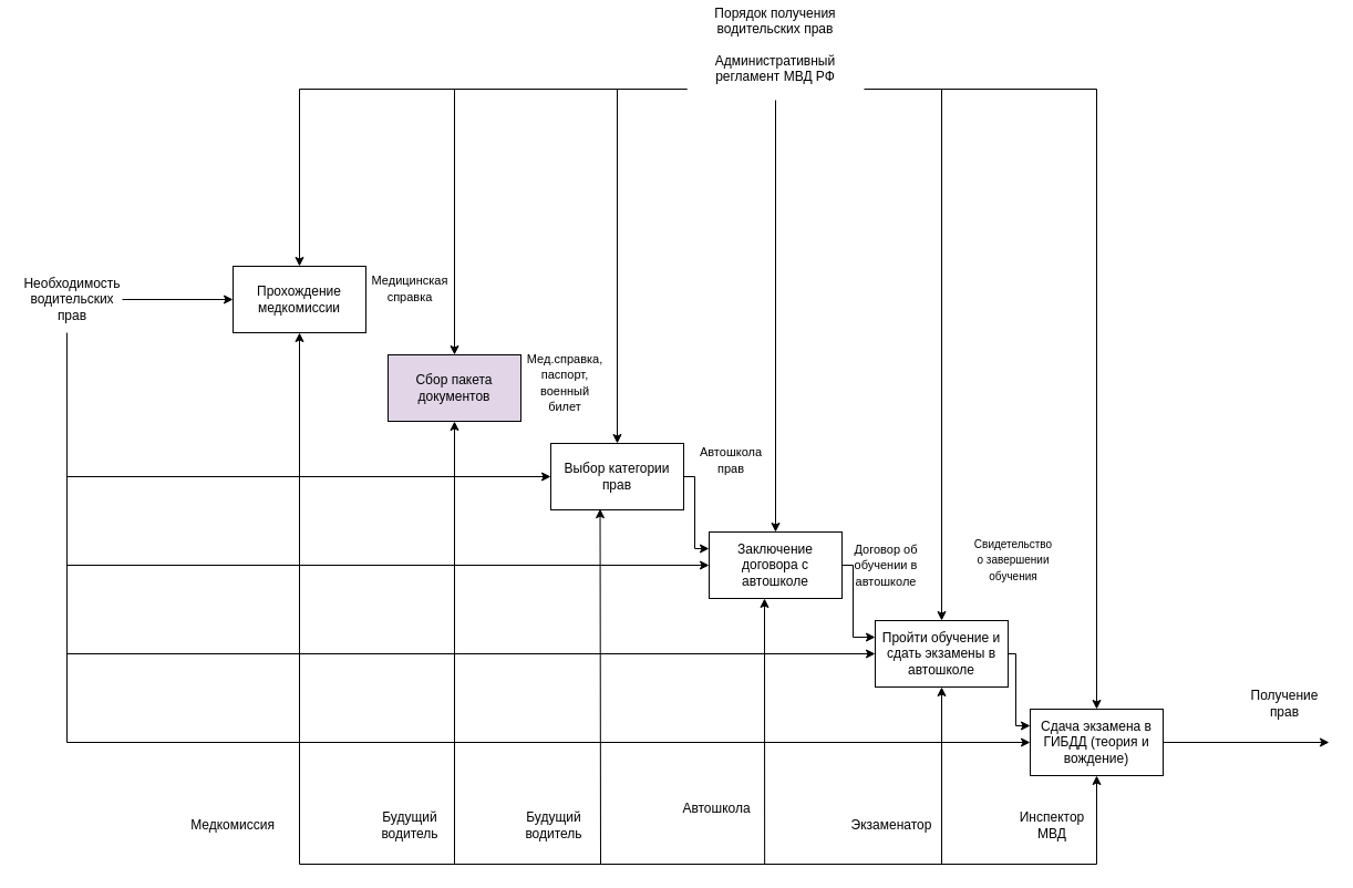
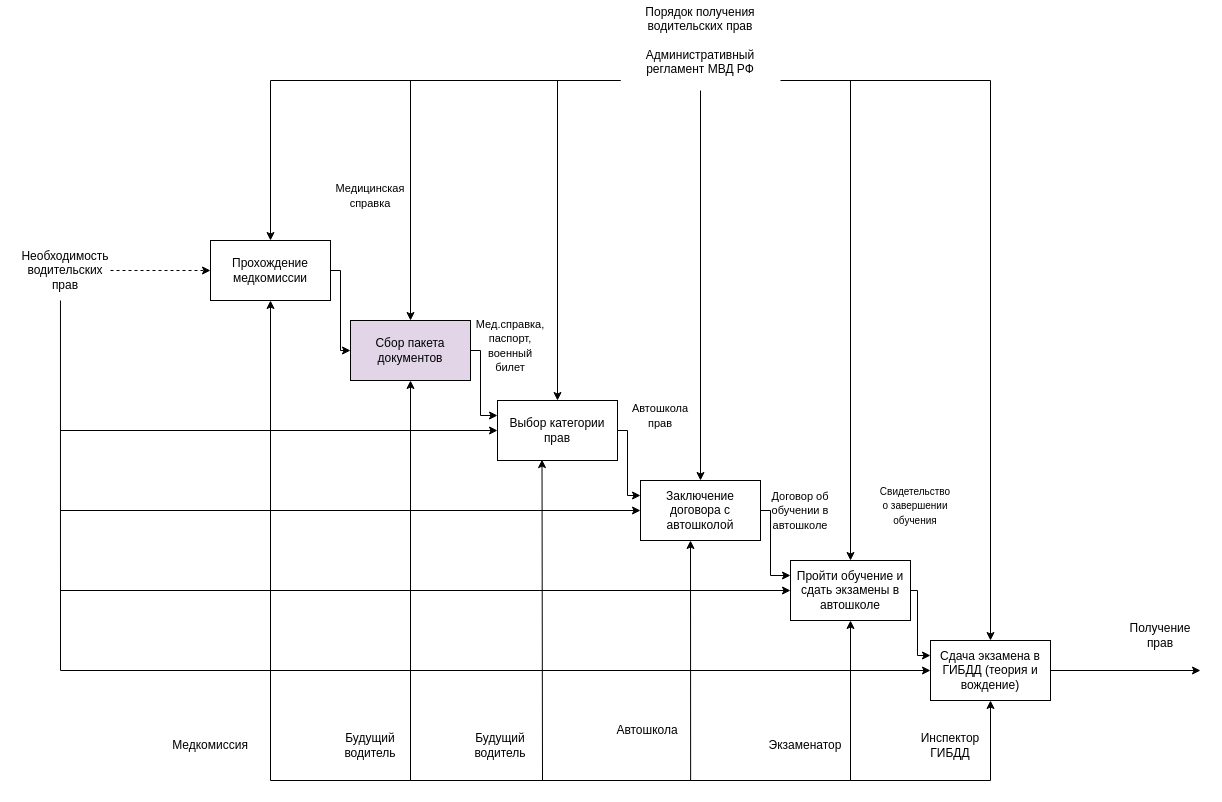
  <mxCell id="0" />
  <mxCell id="1" parent="0" />
  <mxCell id="2" value="Необходимость водительских прав" style="text;html=1;strokeColor=none;fillColor=none;align=center;verticalAlign=middle;whiteSpace=wrap;rounded=0;" parent="1" vertex="1"><mxGeometry x="20" y="245" width="90" height="50" as="geometry" /></mxCell>
+ <mxCell id="3" value="" style="endArrow=classic;html=1;rounded=0;" parent="1" source="36" target="6" edge="1"><mxGeometry width="50" height="50" relative="1" as="geometry"><mxPoint x="290" y="340" as="sourcePoint" /><mxPoint x="340" y="350" as="targetPoint" /><Array as="points"><mxPoint x="340" y="270" /><mxPoint x="340" y="350" /></Array></mxGeometry></mxCell>
  <mxCell id="4" value="Выбор категории прав" style="rounded=0;whiteSpace=wrap;html=1;" parent="1" vertex="1"><mxGeometry x="497" y="400" width="120" height="60" as="geometry" /></mxCell>
- <mxCell id="5" value="Заключение договора с автошколе" style="rounded=0;whiteSpace=wrap;html=1;" parent="1" vertex="1"><mxGeometry x="640" y="480" width="120" height="60" as="geometry" /></mxCell>
+ <mxCell id="5" value="Заключение договора с автошколой" style="rounded=0;whiteSpace=wrap;html=1;" parent="1" vertex="1"><mxGeometry x="640" y="480" width="120" height="60" as="geometry" /></mxCell>
  <mxCell id="6" value="Сбор пакета документов" style="rounded=0;whiteSpace=wrap;html=1;fillColor=#e1d5e7;" parent="1" vertex="1"><mxGeometry x="350" y="320" width="120" height="60" as="geometry" /></mxCell>
  <mxCell id="7" value="Пройти обучение и сдать экзамены в автошколе" style="rounded=0;whiteSpace=wrap;html=1;" parent="1" vertex="1"><mxGeometry x="790" y="560" width="120" height="60" as="geometry" /></mxCell>
  <mxCell id="8" value="Сдача экзамена в ГИБДД (теория и вождение)&lt;span style=&quot;color: rgba(0, 0, 0, 0); font-family: monospace; font-size: 0px; text-align: start;&quot;&gt;%3CmxGraphModel%3E%3Croot%3E%3CmxCell%20id%3D%220%22%2F%3E%3CmxCell%20id%3D%221%22%20parent%3D%220%22%2F%3E%3CmxCell%20id%3D%222%22%20value%3D%22%22%20style%3D%22rounded%3D0%3BwhiteSpace%3Dwrap%3Bhtml%3D1%3B%22%20vertex%3D%221%22%20parent%3D%221%22%3E%3CmxGeometry%20x%3D%22-550%22%20y%3D%22295%22%20width%3D%22120%22%20height%3D%2260%22%20as%3D%22geometry%22%2F%3E%3C%2FmxCell%3E%3C%2Froot%3E%3C%2FmxGraphModel%3E&lt;/span&gt;" style="rounded=0;whiteSpace=wrap;html=1;" parent="1" vertex="1"><mxGeometry x="930" y="640" width="120" height="60" as="geometry" /></mxCell>
  <mxCell id="9" value="" style="endArrow=classic;html=1;rounded=0;" parent="1" source="8" edge="1"><mxGeometry width="50" height="50" relative="1" as="geometry"><mxPoint x="1050" y="669.58" as="sourcePoint" /><mxPoint x="1200" y="670" as="targetPoint" /></mxGeometry></mxCell>
  <mxCell id="10" value="Получение прав" style="text;html=1;strokeColor=none;fillColor=none;align=center;verticalAlign=middle;whiteSpace=wrap;rounded=0;" parent="1" vertex="1"><mxGeometry x="1130" y="620" width="60" height="30" as="geometry" /></mxCell>
  <mxCell id="11" value="" style="endArrow=none;html=1;rounded=0;startArrow=classic;startFill=1;entryX=0.444;entryY=1.1;entryDx=0;entryDy=0;entryPerimeter=0;" parent="1" source="8" target="2" edge="1"><mxGeometry width="50" height="50" relative="1" as="geometry"><mxPoint x="195" y="680" as="sourcePoint" /><mxPoint x="60" y="300" as="targetPoint" /><Array as="points"><mxPoint x="60" y="670" /></Array></mxGeometry></mxCell>
  <mxCell id="12" value="" style="endArrow=none;html=1;rounded=0;startArrow=classic;startFill=1;" parent="1" source="7" edge="1"><mxGeometry width="50" height="50" relative="1" as="geometry"><mxPoint x="490" y="610" as="sourcePoint" /><mxPoint x="60" y="590" as="targetPoint" /></mxGeometry></mxCell>
  <mxCell id="13" value="" style="endArrow=none;html=1;rounded=0;startArrow=classic;startFill=1;" parent="1" source="5" edge="1"><mxGeometry width="50" height="50" relative="1" as="geometry"><mxPoint x="600" y="510" as="sourcePoint" /><mxPoint x="60" y="510" as="targetPoint" /></mxGeometry></mxCell>
  <mxCell id="14" value="" style="endArrow=none;html=1;rounded=0;endFill=0;startArrow=classic;startFill=1;" parent="1" source="4" edge="1"><mxGeometry width="50" height="50" relative="1" as="geometry"><mxPoint x="460" y="430" as="sourcePoint" /><mxPoint x="60" y="430" as="targetPoint" /></mxGeometry></mxCell>
+ <mxCell id="15" value="" style="endArrow=classic;html=1;rounded=0;exitX=1;exitY=0.5;exitDx=0;exitDy=0;entryX=0;entryY=0.25;entryDx=0;entryDy=0;" parent="1" source="6" target="4" edge="1"><mxGeometry width="50" height="50" relative="1" as="geometry"><mxPoint x="630" y="560" as="sourcePoint" /><mxPoint x="550" y="430" as="targetPoint" /><Array as="points"><mxPoint x="480" y="350" /><mxPoint x="480" y="415" /></Array></mxGeometry></mxCell>
  <mxCell id="16" value="" style="endArrow=classic;html=1;rounded=0;exitX=1;exitY=0.5;exitDx=0;exitDy=0;" parent="1" edge="1"><mxGeometry width="50" height="50" relative="1" as="geometry"><mxPoint x="760" y="510" as="sourcePoint" /><mxPoint x="790" y="575" as="targetPoint" /><Array as="points"><mxPoint x="770" y="510" /><mxPoint x="770" y="575" /></Array></mxGeometry></mxCell>
  <mxCell id="17" value="" style="endArrow=classic;html=1;rounded=0;exitX=1;exitY=0.5;exitDx=0;exitDy=0;entryX=0;entryY=0.25;entryDx=0;entryDy=0;" parent="1" target="5" edge="1"><mxGeometry width="50" height="50" relative="1" as="geometry"><mxPoint x="617" y="430" as="sourcePoint" /><mxPoint x="644" y="495" as="targetPoint" /><Array as="points"><mxPoint x="627" y="430" /><mxPoint x="627" y="495" /></Array></mxGeometry></mxCell>
  <mxCell id="18" value="" style="endArrow=classic;html=1;rounded=0;entryX=0;entryY=0.25;entryDx=0;entryDy=0;" parent="1" source="7" edge="1"><mxGeometry width="50" height="50" relative="1" as="geometry"><mxPoint x="907" y="590" as="sourcePoint" /><mxPoint x="930" y="655" as="targetPoint" /><Array as="points"><mxPoint x="917" y="590" /><mxPoint x="917" y="655" /></Array></mxGeometry></mxCell>
  <mxCell id="19" value="" style="endArrow=classic;html=1;rounded=0;" parent="1" target="8" edge="1"><mxGeometry width="50" height="50" relative="1" as="geometry"><mxPoint x="990" y="780" as="sourcePoint" /><mxPoint x="800" y="750" as="targetPoint" /></mxGeometry></mxCell>
  <mxCell id="20" value="" style="endArrow=classic;html=1;rounded=0;" parent="1" edge="1"><mxGeometry width="50" height="50" relative="1" as="geometry"><mxPoint x="690.144" y="780" as="sourcePoint" /><mxPoint x="690" y="540" as="targetPoint" /></mxGeometry></mxCell>
  <mxCell id="21" value="" style="endArrow=classic;html=1;rounded=0;entryX=0.371;entryY=0.985;entryDx=0;entryDy=0;entryPerimeter=0;" parent="1" target="4" edge="1"><mxGeometry width="50" height="50" relative="1" as="geometry"><mxPoint x="542" y="780" as="sourcePoint" /><mxPoint x="730" y="550" as="targetPoint" /></mxGeometry></mxCell>
  <mxCell id="22" value="Медкомиссия" style="text;html=1;strokeColor=none;fillColor=none;align=center;verticalAlign=middle;whiteSpace=wrap;rounded=0;" parent="1" vertex="1"><mxGeometry x="180" y="730" width="60" height="30" as="geometry" /></mxCell>
  <mxCell id="23" value="" style="endArrow=classic;html=1;rounded=0;" parent="1" target="6" edge="1"><mxGeometry width="50" height="50" relative="1" as="geometry"><mxPoint x="410" y="780" as="sourcePoint" /><mxPoint x="730" y="550" as="targetPoint" /></mxGeometry></mxCell>
  <mxCell id="24" value="Порядок получения водительских прав&lt;br&gt;&lt;br&gt;Административный регламент МВД РФ" style="text;html=1;strokeColor=none;fillColor=none;align=center;verticalAlign=middle;whiteSpace=wrap;rounded=0;" parent="1" vertex="1"><mxGeometry x="625" y="20" width="150" height="40" as="geometry" /></mxCell>
  <mxCell id="25" value="" style="endArrow=classic;html=1;rounded=0;" parent="1" target="6" edge="1"><mxGeometry width="50" height="50" relative="1" as="geometry"><mxPoint x="620" y="80" as="sourcePoint" /><mxPoint x="610" y="170" as="targetPoint" /><Array as="points"><mxPoint x="410" y="80" /></Array></mxGeometry></mxCell>
  <mxCell id="26" value="" style="endArrow=classic;html=1;rounded=0;" parent="1" target="4" edge="1"><mxGeometry width="50" height="50" relative="1" as="geometry"><mxPoint x="557" y="80" as="sourcePoint" /><mxPoint x="730" y="270" as="targetPoint" /></mxGeometry></mxCell>
  <mxCell id="27" value="" style="endArrow=classic;html=1;rounded=0;" parent="1" target="5" edge="1"><mxGeometry width="50" height="50" relative="1" as="geometry"><mxPoint x="700" y="90" as="sourcePoint" /><mxPoint x="640" y="310" as="targetPoint" /></mxGeometry></mxCell>
  <mxCell id="28" value="" style="endArrow=classic;html=1;rounded=0;" parent="1" target="8" edge="1"><mxGeometry width="50" height="50" relative="1" as="geometry"><mxPoint x="780" y="80" as="sourcePoint" /><mxPoint x="600" y="280" as="targetPoint" /><Array as="points"><mxPoint x="990" y="80" /></Array></mxGeometry></mxCell>
  <mxCell id="29" value="" style="endArrow=classic;html=1;rounded=0;" parent="1" target="7" edge="1"><mxGeometry width="50" height="50" relative="1" as="geometry"><mxPoint x="850" y="80" as="sourcePoint" /><mxPoint x="860" y="430" as="targetPoint" /></mxGeometry></mxCell>
  <mxCell id="30" value="" style="endArrow=classic;html=1;rounded=0;" parent="1" target="7" edge="1"><mxGeometry width="50" height="50" relative="1" as="geometry"><mxPoint x="850" y="780" as="sourcePoint" /><mxPoint x="780" y="560" as="targetPoint" /></mxGeometry></mxCell>
  <mxCell id="31" value="" style="endArrow=none;html=1;rounded=0;" parent="1" edge="1"><mxGeometry width="50" height="50" relative="1" as="geometry"><mxPoint x="410" y="780" as="sourcePoint" /><mxPoint x="990" y="780" as="targetPoint" /></mxGeometry></mxCell>
  <mxCell id="32" value="Экзаменатор" style="text;html=1;strokeColor=none;fillColor=none;align=center;verticalAlign=middle;whiteSpace=wrap;rounded=0;" parent="1" vertex="1"><mxGeometry x="775" y="730" width="60" height="30" as="geometry" /></mxCell>
- <mxCell id="33" value="Инспектор МВД" style="text;html=1;strokeColor=none;fillColor=none;align=center;verticalAlign=middle;whiteSpace=wrap;rounded=0;" parent="1" vertex="1"><mxGeometry x="920" y="730" width="60" height="30" as="geometry" /></mxCell>
+ <mxCell id="33" value="Инспектор ГИБДД" style="text;html=1;strokeColor=none;fillColor=none;align=center;verticalAlign=middle;whiteSpace=wrap;rounded=0;" parent="1" vertex="1"><mxGeometry x="920" y="730" width="60" height="30" as="geometry" /></mxCell>
  <mxCell id="34" value="Автошкола" style="text;html=1;strokeColor=none;fillColor=none;align=center;verticalAlign=middle;whiteSpace=wrap;rounded=0;" parent="1" vertex="1"><mxGeometry x="617" y="715" width="60" height="30" as="geometry" /></mxCell>
  <mxCell id="35" value="Будущий водитель" style="text;html=1;strokeColor=none;fillColor=none;align=center;verticalAlign=middle;whiteSpace=wrap;rounded=0;" parent="1" vertex="1"><mxGeometry x="470" y="730" width="60" height="30" as="geometry" /></mxCell>
  <mxCell id="36" value="Прохождение медкомиссии" style="rounded=0;whiteSpace=wrap;html=1;" parent="1" vertex="1"><mxGeometry x="210" y="240" width="120" height="60" as="geometry" /></mxCell>
- <mxCell id="37" value="" style="endArrow=classic;html=1;rounded=0;" parent="1" source="2" target="36" edge="1"><mxGeometry width="50" height="50" relative="1" as="geometry"><mxPoint x="640" y="420" as="sourcePoint" /><mxPoint x="690" y="370" as="targetPoint" /></mxGeometry></mxCell>
+ <mxCell id="37" value="" style="endArrow=classic;html=1;rounded=0;dashed=1;" parent="1" source="2" target="36" edge="1"><mxGeometry width="50" height="50" relative="1" as="geometry"><mxPoint x="640" y="420" as="sourcePoint" /><mxPoint x="690" y="370" as="targetPoint" /></mxGeometry></mxCell>
  <mxCell id="38" value="" style="endArrow=classic;html=1;rounded=0;" parent="1" target="36" edge="1"><mxGeometry width="50" height="50" relative="1" as="geometry"><mxPoint x="620" y="80" as="sourcePoint" /><mxPoint x="210" y="80" as="targetPoint" /><Array as="points"><mxPoint x="270" y="80" /></Array></mxGeometry></mxCell>
  <mxCell id="39" value="" style="endArrow=classic;html=1;rounded=0;" parent="1" target="36" edge="1"><mxGeometry width="50" height="50" relative="1" as="geometry"><mxPoint x="690" y="780" as="sourcePoint" /><mxPoint x="370" y="410" as="targetPoint" /><Array as="points"><mxPoint x="270" y="780" /></Array></mxGeometry></mxCell>
  <mxCell id="40" value="Будущий водитель" style="text;html=1;strokeColor=none;fillColor=none;align=center;verticalAlign=middle;whiteSpace=wrap;rounded=0;" parent="1" vertex="1"><mxGeometry x="340" y="730" width="60" height="30" as="geometry" /></mxCell>
- <mxCell id="41" value="&lt;font style=&quot;font-size: 11px;&quot;&gt;Медицинская справка&lt;/font&gt;" style="text;html=1;strokeColor=none;fillColor=none;align=center;verticalAlign=middle;whiteSpace=wrap;rounded=0;" parent="1" vertex="1"><mxGeometry x="345" y="245" width="50" height="30" as="geometry" /></mxCell>
+ <mxCell id="41" value="&lt;font style=&quot;font-size: 11px;&quot;&gt;Медицинская справка&lt;/font&gt;" style="text;html=1;strokeColor=none;fillColor=none;align=center;verticalAlign=middle;whiteSpace=wrap;rounded=0;" parent="1" vertex="1"><mxGeometry x="345" y="180" width="50" height="30" as="geometry" /></mxCell>
  <mxCell id="42" value="&lt;font style=&quot;font-size: 11px;&quot;&gt;Мед.справка, паспорт, военный билет&lt;/font&gt;" style="text;html=1;strokeColor=none;fillColor=none;align=center;verticalAlign=middle;whiteSpace=wrap;rounded=0;" parent="1" vertex="1"><mxGeometry x="480" y="330" width="60" height="30" as="geometry" /></mxCell>
  <mxCell id="43" value="&lt;font style=&quot;font-size: 11px;&quot;&gt;Договор об обучении в автошколе&lt;/font&gt;" style="text;html=1;strokeColor=none;fillColor=none;align=center;verticalAlign=middle;whiteSpace=wrap;rounded=0;" parent="1" vertex="1"><mxGeometry x="765" y="495" width="70" height="30" as="geometry" /></mxCell>
  <mxCell id="44" value="&lt;font style=&quot;font-size: 11px;&quot;&gt;Автошкола прав&lt;/font&gt;" style="text;html=1;strokeColor=none;fillColor=none;align=center;verticalAlign=middle;whiteSpace=wrap;rounded=0;" parent="1" vertex="1"><mxGeometry x="625" y="400" width="70" height="30" as="geometry" /></mxCell>
  <mxCell id="45" value="&lt;font style=&quot;font-size: 10px;&quot;&gt;Свидетельство о завершении обучения&lt;/font&gt;" style="text;html=1;strokeColor=none;fillColor=none;align=center;verticalAlign=middle;whiteSpace=wrap;rounded=0;" parent="1" vertex="1"><mxGeometry x="881.25" y="490" width="67.5" height="30" as="geometry" /></mxCell>
